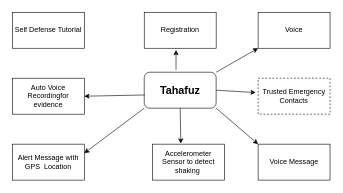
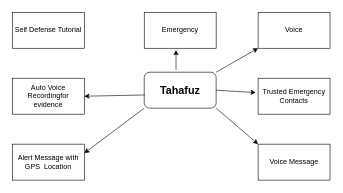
  <mxCell id="0" />
  <mxCell id="1" parent="0" />
  <mxCell id="2" value="&lt;b&gt;&lt;font style=&quot;font-size: 18px;&quot;&gt;Tahafuz&lt;/font&gt;&lt;/b&gt;" style="rounded=1;whiteSpace=wrap;html=1;" vertex="1" parent="1"><mxGeometry x="240" y="120" width="120" height="60" as="geometry" /></mxCell>
  <mxCell id="3" value="Self Defense Tutorial" style="rounded=0;whiteSpace=wrap;html=1;" vertex="1" parent="1"><mxGeometry x="20" y="20" width="120" height="60" as="geometry" /></mxCell>
- <mxCell id="4" value="Registration" style="rounded=0;whiteSpace=wrap;html=1;" vertex="1" parent="1"><mxGeometry x="240" y="20" width="120" height="60" as="geometry" /></mxCell>
+ <mxCell id="4" value="Emergency" style="rounded=0;whiteSpace=wrap;html=1;" vertex="1" parent="1"><mxGeometry x="240" y="20" width="120" height="60" as="geometry" /></mxCell>
  <mxCell id="5" value="Voice" style="rounded=0;whiteSpace=wrap;html=1;" vertex="1" parent="1"><mxGeometry x="430" y="20" width="120" height="60" as="geometry" /></mxCell>
  <mxCell id="6" value="Auto Voice Recordingfor evidence" style="rounded=0;whiteSpace=wrap;html=1;" vertex="1" parent="1"><mxGeometry x="20" y="130" width="120" height="60" as="geometry" /></mxCell>
  <mxCell id="7" value="Alert Message with GPS&amp;nbsp; Location" style="rounded=0;whiteSpace=wrap;html=1;" vertex="1" parent="1"><mxGeometry x="20" y="240" width="120" height="60" as="geometry" /></mxCell>
- <mxCell id="8" value="Accelerometer Sensor to detect shaking&amp;nbsp;" style="rounded=0;whiteSpace=wrap;html=1;" vertex="1" parent="1"><mxGeometry x="254" y="240" width="120" height="60" as="geometry" /></mxCell>
- <mxCell id="9" value="Trusted Emergency Contacts" style="rounded=0;whiteSpace=wrap;html=1;dashed=1;" vertex="1" parent="1"><mxGeometry x="430" y="130" width="120" height="60" as="geometry" /></mxCell>
+ <mxCell id="9" value="Trusted Emergency Contacts" style="rounded=0;whiteSpace=wrap;html=1;" vertex="1" parent="1"><mxGeometry x="430" y="130" width="120" height="60" as="geometry" /></mxCell>
  <mxCell id="10" value="Voice Message" style="rounded=0;whiteSpace=wrap;html=1;" vertex="1" parent="1"><mxGeometry x="430" y="240" width="120" height="60" as="geometry" /></mxCell>
  <mxCell id="11" value="" style="endArrow=classic;html=1;rounded=0;fontSize=18;exitX=1;exitY=0;exitDx=0;exitDy=0;" edge="1" parent="1" source="2"><mxGeometry width="50" height="50" relative="1" as="geometry"><mxPoint x="380" y="130" as="sourcePoint" /><mxPoint x="430" y="80" as="targetPoint" /></mxGeometry></mxCell>
  <mxCell id="12" value="" style="endArrow=classic;html=1;rounded=0;fontSize=18;exitX=1;exitY=0.5;exitDx=0;exitDy=0;entryX=-0.033;entryY=0.4;entryDx=0;entryDy=0;entryPerimeter=0;" edge="1" parent="1" source="2" target="9"><mxGeometry width="50" height="50" relative="1" as="geometry"><mxPoint x="370" y="130" as="sourcePoint" /><mxPoint x="440" y="90" as="targetPoint" /><Array as="points"><mxPoint x="360" y="150" /></Array></mxGeometry></mxCell>
  <mxCell id="13" value="" style="endArrow=classic;html=1;rounded=0;fontSize=18;exitX=1;exitY=1;exitDx=0;exitDy=0;entryX=0;entryY=0;entryDx=0;entryDy=0;" edge="1" parent="1" source="2" target="10"><mxGeometry width="50" height="50" relative="1" as="geometry"><mxPoint x="340" y="220" as="sourcePoint" /><mxPoint x="410" y="180" as="targetPoint" /><Array as="points" /></mxGeometry></mxCell>
- <mxCell id="14" value="" style="endArrow=classic;html=1;rounded=0;fontSize=18;exitX=0.5;exitY=1;exitDx=0;exitDy=0;entryX=0.392;entryY=-0.017;entryDx=0;entryDy=0;entryPerimeter=0;" edge="1" parent="1" source="2" target="8"><mxGeometry width="50" height="50" relative="1" as="geometry"><mxPoint x="244" y="230" as="sourcePoint" /><mxPoint x="314" y="190" as="targetPoint" /></mxGeometry></mxCell>
  <mxCell id="15" value="" style="endArrow=classic;html=1;rounded=0;fontSize=18;exitX=0.442;exitY=-0.067;exitDx=0;exitDy=0;entryX=0.442;entryY=1.05;entryDx=0;entryDy=0;entryPerimeter=0;exitPerimeter=0;" edge="1" parent="1" source="2" target="4"><mxGeometry width="50" height="50" relative="1" as="geometry"><mxPoint x="180" y="140" as="sourcePoint" /><mxPoint x="250" y="100" as="targetPoint" /></mxGeometry></mxCell>
  <mxCell id="16" value="" style="endArrow=classic;html=1;rounded=0;fontSize=18;exitX=0.008;exitY=0.633;exitDx=0;exitDy=0;entryX=1;entryY=0.5;entryDx=0;entryDy=0;exitPerimeter=0;" edge="1" parent="1" source="2" target="6"><mxGeometry width="50" height="50" relative="1" as="geometry"><mxPoint x="160" y="210" as="sourcePoint" /><mxPoint x="230" y="170" as="targetPoint" /></mxGeometry></mxCell>
  <mxCell id="17" value="" style="endArrow=classic;html=1;rounded=0;fontSize=18;exitX=0;exitY=1;exitDx=0;exitDy=0;entryX=1;entryY=0.25;entryDx=0;entryDy=0;" edge="1" parent="1" source="2" target="7"><mxGeometry width="50" height="50" relative="1" as="geometry"><mxPoint x="160" y="240" as="sourcePoint" /><mxPoint x="230" y="200" as="targetPoint" /></mxGeometry></mxCell>
